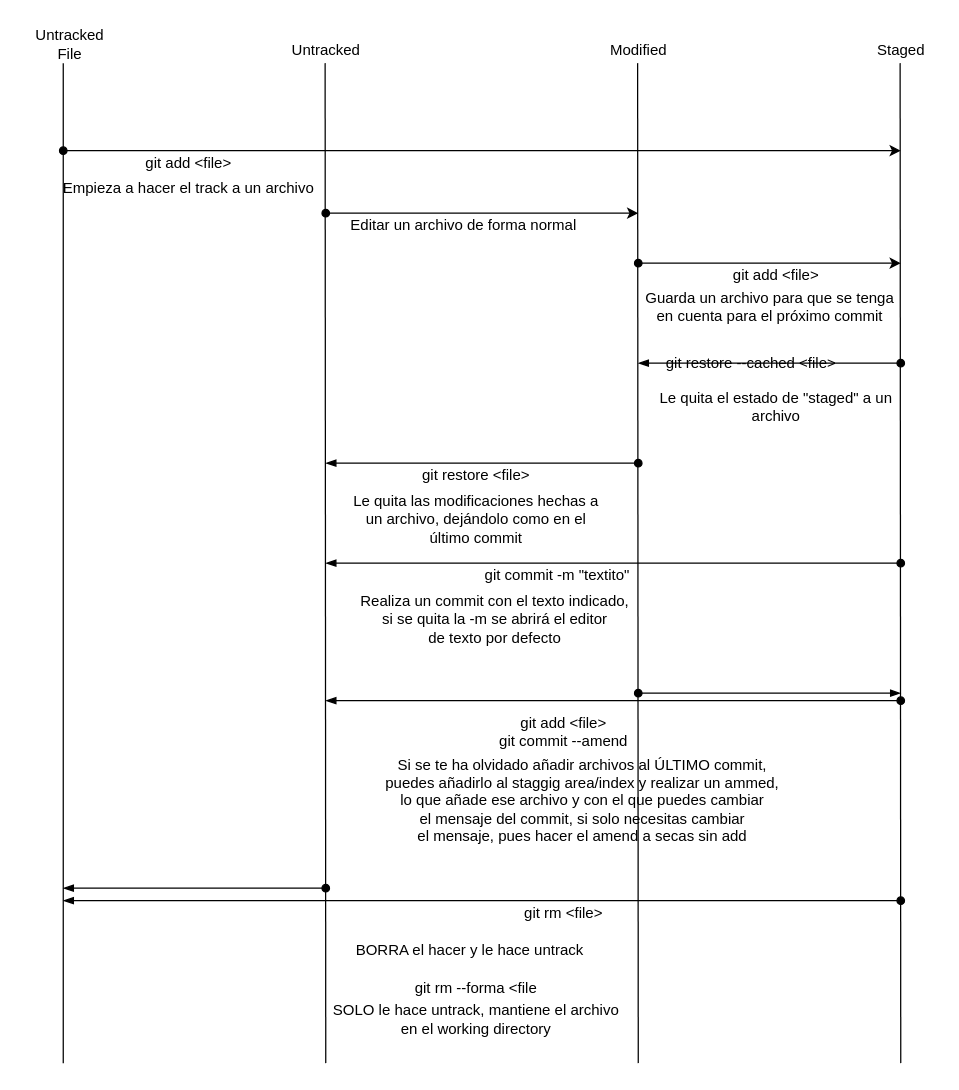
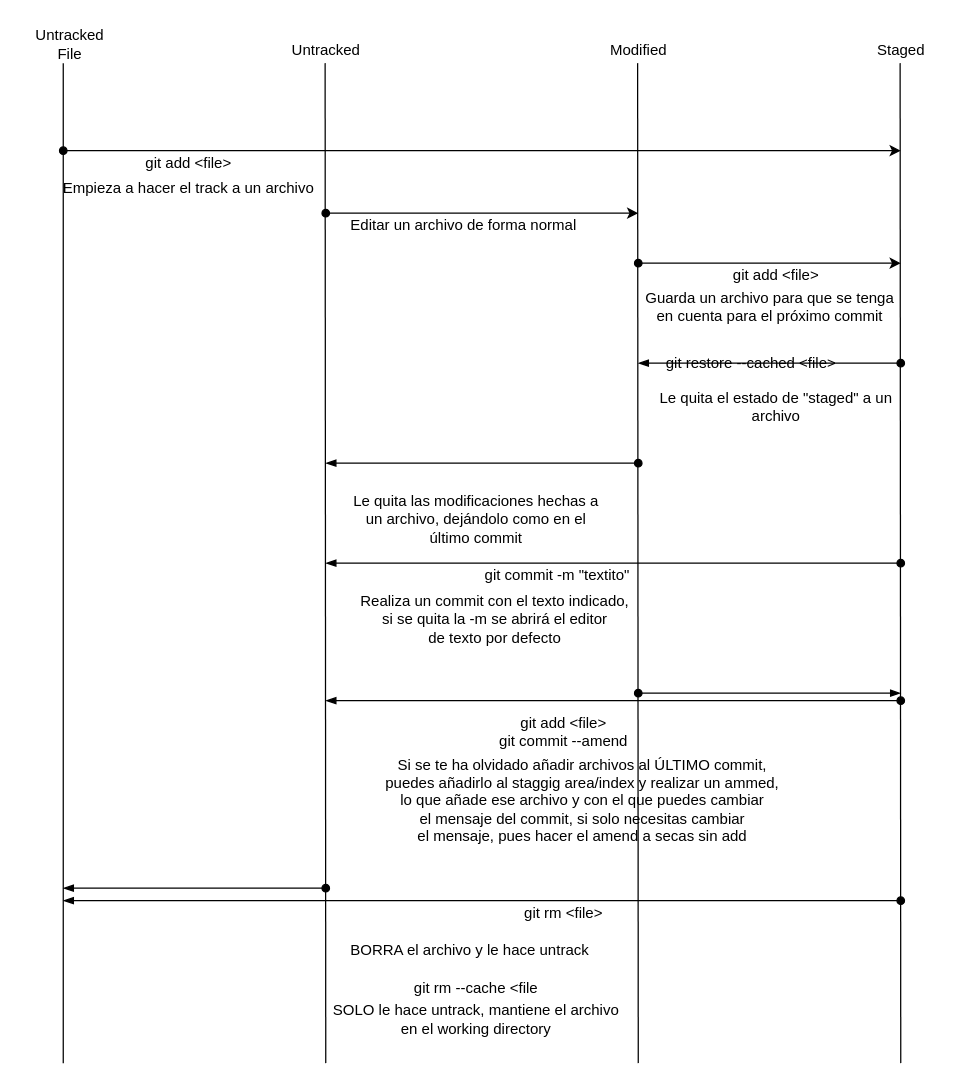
  <mxCell id="0" />
  <mxCell id="1" parent="0" />
  <mxCell id="2" value="&lt;div&gt;Untracked&lt;/div&gt;&lt;div&gt;File&lt;br&gt;&lt;/div&gt;" style="text;html=1;align=center;verticalAlign=middle;resizable=0;points=[];autosize=1;" vertex="1" parent="1"><mxGeometry x="20" y="20" width="70" height="30" as="geometry" /></mxCell>
  <mxCell id="3" value="&lt;div&gt;Untracked&lt;/div&gt;" style="text;html=1;align=center;verticalAlign=middle;resizable=0;points=[];autosize=1;" vertex="1" parent="1"><mxGeometry x="220" y="30" width="80" height="20" as="geometry" /></mxCell>
  <mxCell id="4" value="Modified" style="text;html=1;align=center;verticalAlign=middle;resizable=0;points=[];autosize=1;" vertex="1" parent="1"><mxGeometry x="480" y="30" width="60" height="20" as="geometry" /></mxCell>
  <mxCell id="5" value="Staged" style="text;html=1;align=center;verticalAlign=middle;resizable=0;points=[];autosize=1;" vertex="1" parent="1"><mxGeometry x="695" y="30" width="50" height="20" as="geometry" /></mxCell>
  <mxCell id="6" value="" style="endArrow=none;html=1;" edge="1" parent="1"><mxGeometry width="50" height="50" relative="1" as="geometry"><mxPoint x="50" y="850" as="sourcePoint" /><mxPoint x="50" y="50" as="targetPoint" /></mxGeometry></mxCell>
  <mxCell id="7" value="" style="endArrow=none;html=1;" edge="1" parent="1"><mxGeometry width="50" height="50" relative="1" as="geometry"><mxPoint x="260" y="850" as="sourcePoint" /><mxPoint x="259.5" y="50" as="targetPoint" /></mxGeometry></mxCell>
  <mxCell id="8" value="" style="endArrow=none;html=1;" edge="1" parent="1"><mxGeometry width="50" height="50" relative="1" as="geometry"><mxPoint x="510" y="850" as="sourcePoint" /><mxPoint x="509.5" y="50" as="targetPoint" /></mxGeometry></mxCell>
  <mxCell id="9" value="" style="endArrow=none;html=1;" edge="1" parent="1"><mxGeometry width="50" height="50" relative="1" as="geometry"><mxPoint x="720" y="850" as="sourcePoint" /><mxPoint x="719.5" y="50" as="targetPoint" /></mxGeometry></mxCell>
  <mxCell id="10" value="" style="endArrow=classic;html=1;startArrow=oval;startFill=1;" edge="1" parent="1"><mxGeometry width="50" height="50" relative="1" as="geometry"><mxPoint x="50" y="120" as="sourcePoint" /><mxPoint x="720" y="120" as="targetPoint" /></mxGeometry></mxCell>
  <mxCell id="11" value="git add &amp;lt;file&amp;gt;" style="text;html=1;align=center;verticalAlign=middle;resizable=0;points=[];autosize=1;" vertex="1" parent="1"><mxGeometry x="110" y="120" width="80" height="20" as="geometry" /></mxCell>
  <mxCell id="12" value="&lt;div&gt;Empieza a hacer el track a un archivo&lt;/div&gt;" style="text;html=1;align=center;verticalAlign=middle;resizable=0;points=[];autosize=1;" vertex="1" parent="1"><mxGeometry x="40" y="140" width="220" height="20" as="geometry" /></mxCell>
  <mxCell id="13" value="" style="endArrow=classic;html=1;startArrow=oval;startFill=1;" edge="1" parent="1"><mxGeometry width="50" height="50" relative="1" as="geometry"><mxPoint x="260" y="170" as="sourcePoint" /><mxPoint x="510" y="170" as="targetPoint" /></mxGeometry></mxCell>
  <mxCell id="14" value="Editar un archivo de forma normal" style="text;html=1;align=center;verticalAlign=middle;resizable=0;points=[];autosize=1;" vertex="1" parent="1"><mxGeometry x="270" y="170" width="200" height="20" as="geometry" /></mxCell>
  <mxCell id="15" value="" style="endArrow=classic;html=1;startArrow=oval;startFill=1;" edge="1" parent="1"><mxGeometry width="50" height="50" relative="1" as="geometry"><mxPoint x="510" y="210" as="sourcePoint" /><mxPoint x="720" y="210" as="targetPoint" /></mxGeometry></mxCell>
  <mxCell id="16" value="git add &amp;lt;file&amp;gt;" style="text;html=1;align=center;verticalAlign=middle;resizable=0;points=[];autosize=1;" vertex="1" parent="1"><mxGeometry x="580" y="210" width="80" height="20" as="geometry" /></mxCell>
  <mxCell id="17" value="&lt;div&gt;Guarda un archivo para que se tenga&lt;/div&gt;&lt;div&gt;en cuenta para el próximo commit&lt;br&gt;&lt;/div&gt;" style="text;html=1;align=center;verticalAlign=middle;resizable=0;points=[];autosize=1;" vertex="1" parent="1"><mxGeometry x="510" y="230" width="210" height="30" as="geometry" /></mxCell>
  <mxCell id="18" value="" style="endArrow=oval;html=1;startArrow=blockThin;startFill=1;endFill=1;" edge="1" parent="1"><mxGeometry width="50" height="50" relative="1" as="geometry"><mxPoint x="510" y="290" as="sourcePoint" /><mxPoint x="720" y="290" as="targetPoint" /></mxGeometry></mxCell>
  <mxCell id="19" value="git restore --cached &amp;lt;file&amp;gt;" style="text;html=1;align=center;verticalAlign=middle;resizable=0;points=[];autosize=1;" vertex="1" parent="1"><mxGeometry x="525" y="280" width="150" height="20" as="geometry" /></mxCell>
  <mxCell id="20" value="" style="endArrow=oval;html=1;startArrow=blockThin;startFill=1;endFill=1;" edge="1" parent="1"><mxGeometry width="50" height="50" relative="1" as="geometry"><mxPoint x="260" y="370" as="sourcePoint" /><mxPoint x="510" y="370" as="targetPoint" /></mxGeometry></mxCell>
- <mxCell id="21" value="git restore &amp;lt;file&amp;gt;" style="text;html=1;align=center;verticalAlign=middle;resizable=0;points=[];autosize=1;" vertex="1" parent="1"><mxGeometry x="330" y="370" width="100" height="20" as="geometry" /></mxCell>
  <mxCell id="22" value="&lt;div&gt;Le quita el estado de &quot;staged&quot; a un&lt;/div&gt;&lt;div&gt;archivo&lt;br&gt;&lt;/div&gt;" style="text;html=1;align=center;verticalAlign=middle;resizable=0;points=[];autosize=1;" vertex="1" parent="1"><mxGeometry x="520" y="310" width="200" height="30" as="geometry" /></mxCell>
  <mxCell id="23" value="&lt;div&gt;Le quita las modificaciones hechas a &lt;br&gt;&lt;/div&gt;&lt;div&gt;un archivo, dejándolo como en el&lt;/div&gt;&lt;div&gt;último commit&lt;br&gt;&lt;/div&gt;" style="text;html=1;align=center;verticalAlign=middle;resizable=0;points=[];autosize=1;" vertex="1" parent="1"><mxGeometry x="275" y="390" width="210" height="50" as="geometry" /></mxCell>
  <mxCell id="24" value="" style="endArrow=oval;html=1;startArrow=blockThin;startFill=1;endFill=1;" edge="1" parent="1"><mxGeometry width="50" height="50" relative="1" as="geometry"><mxPoint x="260" y="450" as="sourcePoint" /><mxPoint x="720" y="450" as="targetPoint" /></mxGeometry></mxCell>
  <mxCell id="25" value="git commit -m &quot;textito&quot;" style="text;html=1;align=center;verticalAlign=middle;resizable=0;points=[];autosize=1;" vertex="1" parent="1"><mxGeometry x="380" y="450" width="130" height="20" as="geometry" /></mxCell>
  <mxCell id="26" value="&lt;div&gt;Realiza un commit con el texto indicado,&lt;/div&gt;&lt;div&gt;si se quita la -m se abrirá el editor&lt;/div&gt;&lt;div&gt;de texto por defecto&lt;br&gt;&lt;/div&gt;" style="text;html=1;align=center;verticalAlign=middle;resizable=0;points=[];autosize=1;" vertex="1" parent="1"><mxGeometry x="280" y="470" width="230" height="50" as="geometry" /></mxCell>
  <mxCell id="27" value="" style="endArrow=oval;html=1;startArrow=blockThin;startFill=1;endFill=1;" edge="1" parent="1"><mxGeometry width="50" height="50" relative="1" as="geometry"><mxPoint x="260" y="560" as="sourcePoint" /><mxPoint x="720" y="560" as="targetPoint" /></mxGeometry></mxCell>
  <mxCell id="28" value="" style="endArrow=blockThin;html=1;startArrow=oval;startFill=1;endFill=1;" edge="1" parent="1"><mxGeometry width="50" height="50" relative="1" as="geometry"><mxPoint x="510" y="554" as="sourcePoint" /><mxPoint x="720" y="554" as="targetPoint" /></mxGeometry></mxCell>
  <mxCell id="29" value="&lt;div&gt;git add &amp;lt;file&amp;gt;&lt;/div&gt;&lt;div&gt;git commit --amend&lt;br&gt;&lt;/div&gt;" style="text;html=1;align=center;verticalAlign=middle;resizable=0;points=[];autosize=1;" vertex="1" parent="1"><mxGeometry x="390" y="570" width="120" height="30" as="geometry" /></mxCell>
  <mxCell id="30" value="&lt;div&gt;Si se te ha olvidado añadir archivos al ÚLTIMO commit,&lt;/div&gt;&lt;div&gt;puedes añadirlo al staggig area/index y realizar un ammed,&lt;/div&gt;&lt;div&gt;lo que añade ese archivo y con el que puedes cambiar&lt;/div&gt;&lt;div&gt;el mensaje del commit, si solo necesitas cambiar&lt;/div&gt;&lt;div&gt;el mensaje, pues hacer el amend a secas sin add&lt;br&gt;&lt;/div&gt;" style="text;html=1;align=center;verticalAlign=middle;resizable=0;points=[];autosize=1;" vertex="1" parent="1"><mxGeometry x="300" y="600" width="330" height="80" as="geometry" /></mxCell>
  <mxCell id="31" value="" style="endArrow=oval;html=1;startArrow=blockThin;startFill=1;endFill=1;" edge="1" parent="1"><mxGeometry width="50" height="50" relative="1" as="geometry"><mxPoint x="50" y="720" as="sourcePoint" /><mxPoint x="720" y="720" as="targetPoint" /></mxGeometry></mxCell>
  <mxCell id="32" value="git rm &amp;lt;file&amp;gt;" style="text;html=1;align=center;verticalAlign=middle;resizable=0;points=[];autosize=1;" vertex="1" parent="1"><mxGeometry x="410" y="720" width="80" height="20" as="geometry" /></mxCell>
- <mxCell id="33" value="BORRA el hacer y le hace untrack" style="text;html=1;align=center;verticalAlign=middle;resizable=0;points=[];autosize=1;" vertex="1" parent="1"><mxGeometry x="270" y="750" width="210" height="20" as="geometry" /></mxCell>
- <mxCell id="34" value="git rm --forma &amp;lt;file" style="text;html=1;align=center;verticalAlign=middle;resizable=0;points=[];autosize=1;" vertex="1" parent="1"><mxGeometry x="325" y="780" width="110" height="20" as="geometry" /></mxCell>
+ <mxCell id="33" value="BORRA el archivo y le hace untrack" style="text;html=1;align=center;verticalAlign=middle;resizable=0;points=[];autosize=1;" vertex="1" parent="1"><mxGeometry x="270" y="750" width="210" height="20" as="geometry" /></mxCell>
+ <mxCell id="34" value="git rm --cache &amp;lt;file" style="text;html=1;align=center;verticalAlign=middle;resizable=0;points=[];autosize=1;" vertex="1" parent="1"><mxGeometry x="325" y="780" width="110" height="20" as="geometry" /></mxCell>
  <mxCell id="35" value="&lt;div&gt;SOLO le hace untrack, mantiene el archivo&lt;/div&gt;&lt;div&gt;en el working directory&lt;/div&gt;" style="text;html=1;align=center;verticalAlign=middle;resizable=0;points=[];autosize=1;" vertex="1" parent="1"><mxGeometry x="260" y="800" width="240" height="30" as="geometry" /></mxCell>
  <mxCell id="36" value="" style="endArrow=oval;html=1;startArrow=blockThin;startFill=1;endFill=1;" edge="1" parent="1"><mxGeometry width="50" height="50" relative="1" as="geometry"><mxPoint x="50" y="710" as="sourcePoint" /><mxPoint x="260" y="710" as="targetPoint" /></mxGeometry></mxCell>
